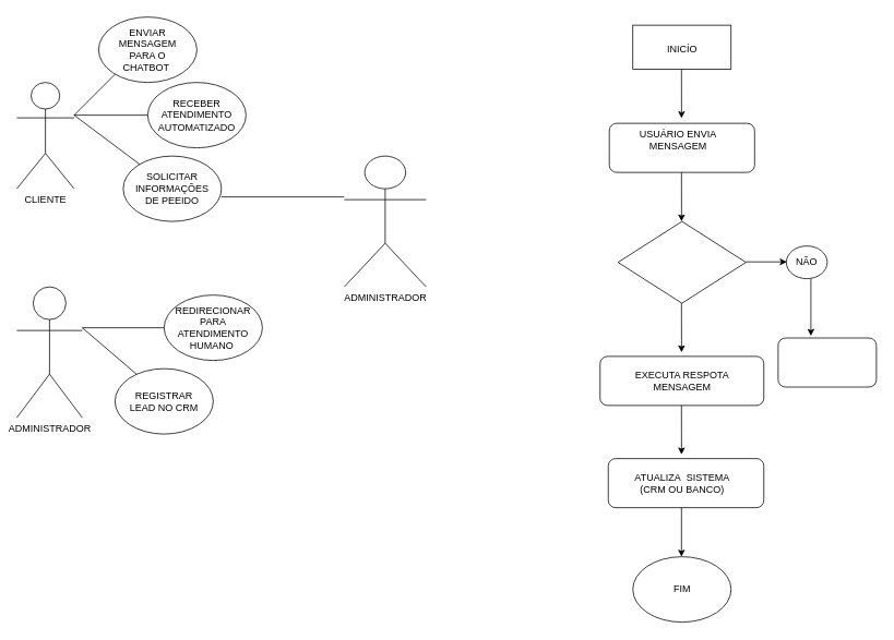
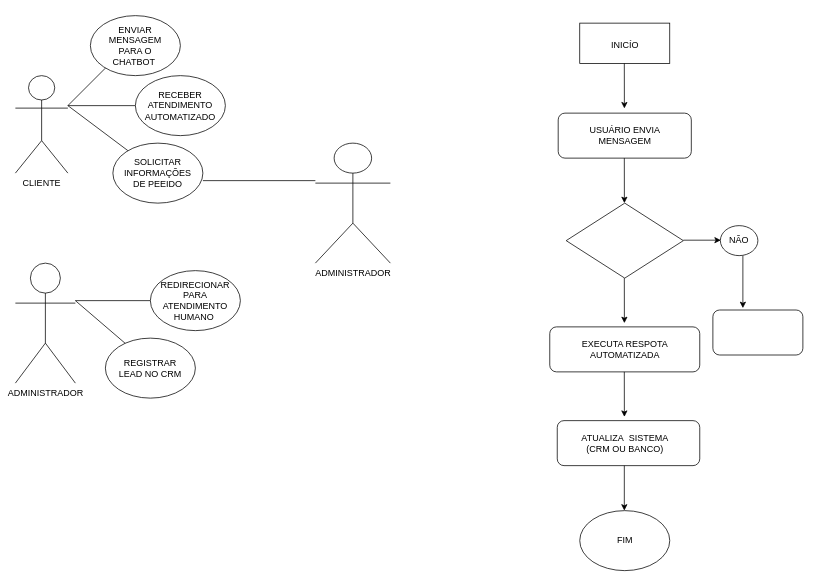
  <mxCell id="0" />
  <mxCell id="1" parent="0" />
  <mxCell id="2" value="CLIENTE" style="shape=umlActor;verticalLabelPosition=bottom;verticalAlign=top;html=1;" vertex="1" parent="1"><mxGeometry x="20" y="100" width="70" height="130" as="geometry" /></mxCell>
  <mxCell id="3" value="" style="ellipse;whiteSpace=wrap;html=1;" vertex="1" parent="1"><mxGeometry x="120" y="20" width="120" height="80" as="geometry" /></mxCell>
  <mxCell id="4" value="" style="endArrow=none;html=1;rounded=0;" edge="1" parent="1"><mxGeometry width="50" height="50" relative="1" as="geometry"><mxPoint x="90" y="140" as="sourcePoint" /><mxPoint x="140" y="90" as="targetPoint" /></mxGeometry></mxCell>
  <mxCell id="5" value="" style="endArrow=none;html=1;rounded=0;" edge="1" parent="1"><mxGeometry width="50" height="50" relative="1" as="geometry"><mxPoint x="90" y="140" as="sourcePoint" /><mxPoint x="180" y="140" as="targetPoint" /></mxGeometry></mxCell>
  <mxCell id="6" value="" style="ellipse;whiteSpace=wrap;html=1;" vertex="1" parent="1"><mxGeometry x="180" y="100" width="120" height="80" as="geometry" /></mxCell>
  <mxCell id="7" value="" style="endArrow=none;html=1;rounded=0;" edge="1" parent="1"><mxGeometry width="50" height="50" relative="1" as="geometry"><mxPoint x="90" y="140" as="sourcePoint" /><mxPoint x="170" y="200" as="targetPoint" /></mxGeometry></mxCell>
  <mxCell id="8" value="" style="ellipse;whiteSpace=wrap;html=1;" vertex="1" parent="1"><mxGeometry x="150" y="190" width="120" height="80" as="geometry" /></mxCell>
  <mxCell id="9" value="ADMINISTRADOR" style="shape=umlActor;verticalLabelPosition=bottom;verticalAlign=top;html=1;" vertex="1" parent="1"><mxGeometry x="20" y="350" width="80" height="160" as="geometry" /></mxCell>
  <mxCell id="10" value="" style="endArrow=none;html=1;rounded=0;" edge="1" parent="1"><mxGeometry width="50" height="50" relative="1" as="geometry"><mxPoint x="100" y="400" as="sourcePoint" /><mxPoint x="200" y="400" as="targetPoint" /></mxGeometry></mxCell>
  <mxCell id="11" value="" style="ellipse;whiteSpace=wrap;html=1;" vertex="1" parent="1"><mxGeometry x="200" y="360" width="120" height="80" as="geometry" /></mxCell>
  <mxCell id="12" value="" style="endArrow=none;html=1;rounded=0;" edge="1" parent="1"><mxGeometry width="50" height="50" relative="1" as="geometry"><mxPoint x="100" y="400" as="sourcePoint" /><mxPoint x="170" y="460" as="targetPoint" /></mxGeometry></mxCell>
  <mxCell id="13" value="" style="ellipse;whiteSpace=wrap;html=1;" vertex="1" parent="1"><mxGeometry x="140" y="450" width="120" height="80" as="geometry" /></mxCell>
  <mxCell id="14" value="ADMINISTRADOR" style="shape=umlActor;verticalLabelPosition=bottom;verticalAlign=top;html=1;outlineConnect=0;" vertex="1" parent="1"><mxGeometry x="420" y="190" width="100" height="160" as="geometry" /></mxCell>
  <mxCell id="15" value="" style="endArrow=none;html=1;rounded=0;" edge="1" parent="1"><mxGeometry width="50" height="50" relative="1" as="geometry"><mxPoint x="270" y="240" as="sourcePoint" /><mxPoint x="420" y="240" as="targetPoint" /></mxGeometry></mxCell>
  <mxCell id="16" value="ENVIAR MENSAGEM PARA O CHATBOT&amp;nbsp;" style="text;html=1;align=center;verticalAlign=middle;whiteSpace=wrap;rounded=0;" vertex="1" parent="1"><mxGeometry x="130" y="52.5" width="100" height="15" as="geometry" /></mxCell>
  <mxCell id="17" value="RECEBER ATENDIMENTO AUTOMATIZADO" style="text;html=1;align=center;verticalAlign=middle;whiteSpace=wrap;rounded=0;" vertex="1" parent="1"><mxGeometry x="210" y="125" width="60" height="30" as="geometry" /></mxCell>
  <mxCell id="18" value="SOLICITAR INFORMAÇÕES DE PEEIDO" style="text;html=1;align=center;verticalAlign=middle;whiteSpace=wrap;rounded=0;" vertex="1" parent="1"><mxGeometry x="180" y="215" width="60" height="30" as="geometry" /></mxCell>
  <mxCell id="19" value="REDIRECIONAR PARA ATENDIMENTO HUMANO&amp;nbsp;" style="text;html=1;align=center;verticalAlign=middle;whiteSpace=wrap;rounded=0;" vertex="1" parent="1"><mxGeometry x="210" y="387.5" width="100" height="25" as="geometry" /></mxCell>
  <mxCell id="20" value="REGISTRAR LEAD NO CRM" style="text;html=1;align=center;verticalAlign=middle;whiteSpace=wrap;rounded=0;" vertex="1" parent="1"><mxGeometry x="155" y="475" width="90" height="30" as="geometry" /></mxCell>
  <mxCell id="21" value="" style="rounded=0;whiteSpace=wrap;html=1;" vertex="1" parent="1"><mxGeometry x="772.5" y="30" width="120" height="53.75" as="geometry" /></mxCell>
  <mxCell id="22" value="INICÍO" style="text;html=1;align=center;verticalAlign=middle;whiteSpace=wrap;rounded=0;" vertex="1" parent="1"><mxGeometry x="802.5" y="45" width="60" height="30" as="geometry" /></mxCell>
  <mxCell id="23" value="" style="endArrow=classic;html=1;rounded=0;" edge="1" parent="1"><mxGeometry width="50" height="50" relative="1" as="geometry"><mxPoint x="831.92" y="83.75" as="sourcePoint" /><mxPoint x="832.01" y="143.75" as="targetPoint" /></mxGeometry></mxCell>
  <mxCell id="24" value="" style="rounded=1;whiteSpace=wrap;html=1;" vertex="1" parent="1"><mxGeometry x="743.75" y="150" width="177.5" height="60" as="geometry" /></mxCell>
- <mxCell id="25" value="USUÁRIO ENVIA MENSAGEM" style="text;html=1;align=center;verticalAlign=middle;whiteSpace=wrap;rounded=0;" vertex="1" parent="1"><mxGeometry x="767.5" y="155" width="120" height="30" as="geometry" /></mxCell>
+ <mxCell id="25" value="USUÁRIO ENVIA MENSAGEM" style="text;html=1;align=center;verticalAlign=middle;whiteSpace=wrap;rounded=0;" vertex="1" parent="1"><mxGeometry x="772.5" y="165" width="120" height="30" as="geometry" /></mxCell>
  <mxCell id="26" value="" style="endArrow=classic;html=1;rounded=0;" edge="1" parent="1"><mxGeometry width="50" height="50" relative="1" as="geometry"><mxPoint x="831.92" y="210" as="sourcePoint" /><mxPoint x="832.01" y="270" as="targetPoint" /></mxGeometry></mxCell>
  <mxCell id="27" value="" style="rhombus;whiteSpace=wrap;html=1;" vertex="1" parent="1"><mxGeometry x="754.38" y="270" width="156.25" height="100" as="geometry" /></mxCell>
  <mxCell id="28" value="" style="endArrow=classic;html=1;rounded=0;" edge="1" parent="1"><mxGeometry width="50" height="50" relative="1" as="geometry"><mxPoint x="831.92" y="370" as="sourcePoint" /><mxPoint x="832.01" y="430" as="targetPoint" /></mxGeometry></mxCell>
  <mxCell id="29" value="" style="rounded=1;whiteSpace=wrap;html=1;" vertex="1" parent="1"><mxGeometry x="732.5" y="435" width="200" height="60" as="geometry" /></mxCell>
- <mxCell id="30" value="EXECUTA RESPOTA MENSAGEM" style="text;html=1;align=center;verticalAlign=middle;whiteSpace=wrap;rounded=0;" vertex="1" parent="1"><mxGeometry x="767.5" y="450" width="130" height="30" as="geometry" /></mxCell>
+ <mxCell id="30" value="EXECUTA RESPOTA AUTOMATIZADA" style="text;html=1;align=center;verticalAlign=middle;whiteSpace=wrap;rounded=0;" vertex="1" parent="1"><mxGeometry x="767.5" y="450" width="130" height="30" as="geometry" /></mxCell>
  <mxCell id="31" value="" style="endArrow=classic;html=1;rounded=0;" edge="1" parent="1"><mxGeometry width="50" height="50" relative="1" as="geometry"><mxPoint x="831.91" y="495" as="sourcePoint" /><mxPoint x="832" y="555" as="targetPoint" /></mxGeometry></mxCell>
  <mxCell id="32" value="" style="rounded=1;whiteSpace=wrap;html=1;" vertex="1" parent="1"><mxGeometry x="742.5" y="560" width="190" height="60" as="geometry" /></mxCell>
  <mxCell id="33" value="ATUALIZA&amp;nbsp; SISTEMA (CRM OU BANCO)" style="text;html=1;align=center;verticalAlign=middle;whiteSpace=wrap;rounded=0;" vertex="1" parent="1"><mxGeometry x="767.5" y="575" width="130" height="30" as="geometry" /></mxCell>
  <mxCell id="34" value="" style="endArrow=classic;html=1;rounded=0;" edge="1" parent="1"><mxGeometry width="50" height="50" relative="1" as="geometry"><mxPoint x="831.92" y="620" as="sourcePoint" /><mxPoint x="831.92" y="680" as="targetPoint" /></mxGeometry></mxCell>
  <mxCell id="35" value="" style="ellipse;whiteSpace=wrap;html=1;" vertex="1" parent="1"><mxGeometry x="772.5" y="680" width="120" height="80" as="geometry" /></mxCell>
  <mxCell id="36" value="FIM" style="text;html=1;align=center;verticalAlign=middle;whiteSpace=wrap;rounded=0;" vertex="1" parent="1"><mxGeometry x="802.5" y="705" width="60" height="30" as="geometry" /></mxCell>
  <mxCell id="37" value="" style="endArrow=classic;html=1;rounded=0;" edge="1" parent="1"><mxGeometry width="50" height="50" relative="1" as="geometry"><mxPoint x="910.63" y="319.41" as="sourcePoint" /><mxPoint x="960.63" y="319.41" as="targetPoint" /></mxGeometry></mxCell>
  <mxCell id="38" value="" style="ellipse;whiteSpace=wrap;html=1;" vertex="1" parent="1"><mxGeometry x="960" y="300" width="50" height="40" as="geometry" /></mxCell>
  <mxCell id="39" value="NÃO" style="text;html=1;align=center;verticalAlign=middle;whiteSpace=wrap;rounded=0;" vertex="1" parent="1"><mxGeometry x="955" y="305" width="60" height="30" as="geometry" /></mxCell>
  <mxCell id="40" value="" style="endArrow=classic;html=1;rounded=0;" edge="1" parent="1"><mxGeometry width="50" height="50" relative="1" as="geometry"><mxPoint x="990" y="340" as="sourcePoint" /><mxPoint x="990" y="410" as="targetPoint" /></mxGeometry></mxCell>
  <mxCell id="41" value="" style="rounded=1;whiteSpace=wrap;html=1;" vertex="1" parent="1"><mxGeometry x="950" y="412.5" width="120" height="60" as="geometry" /></mxCell>
